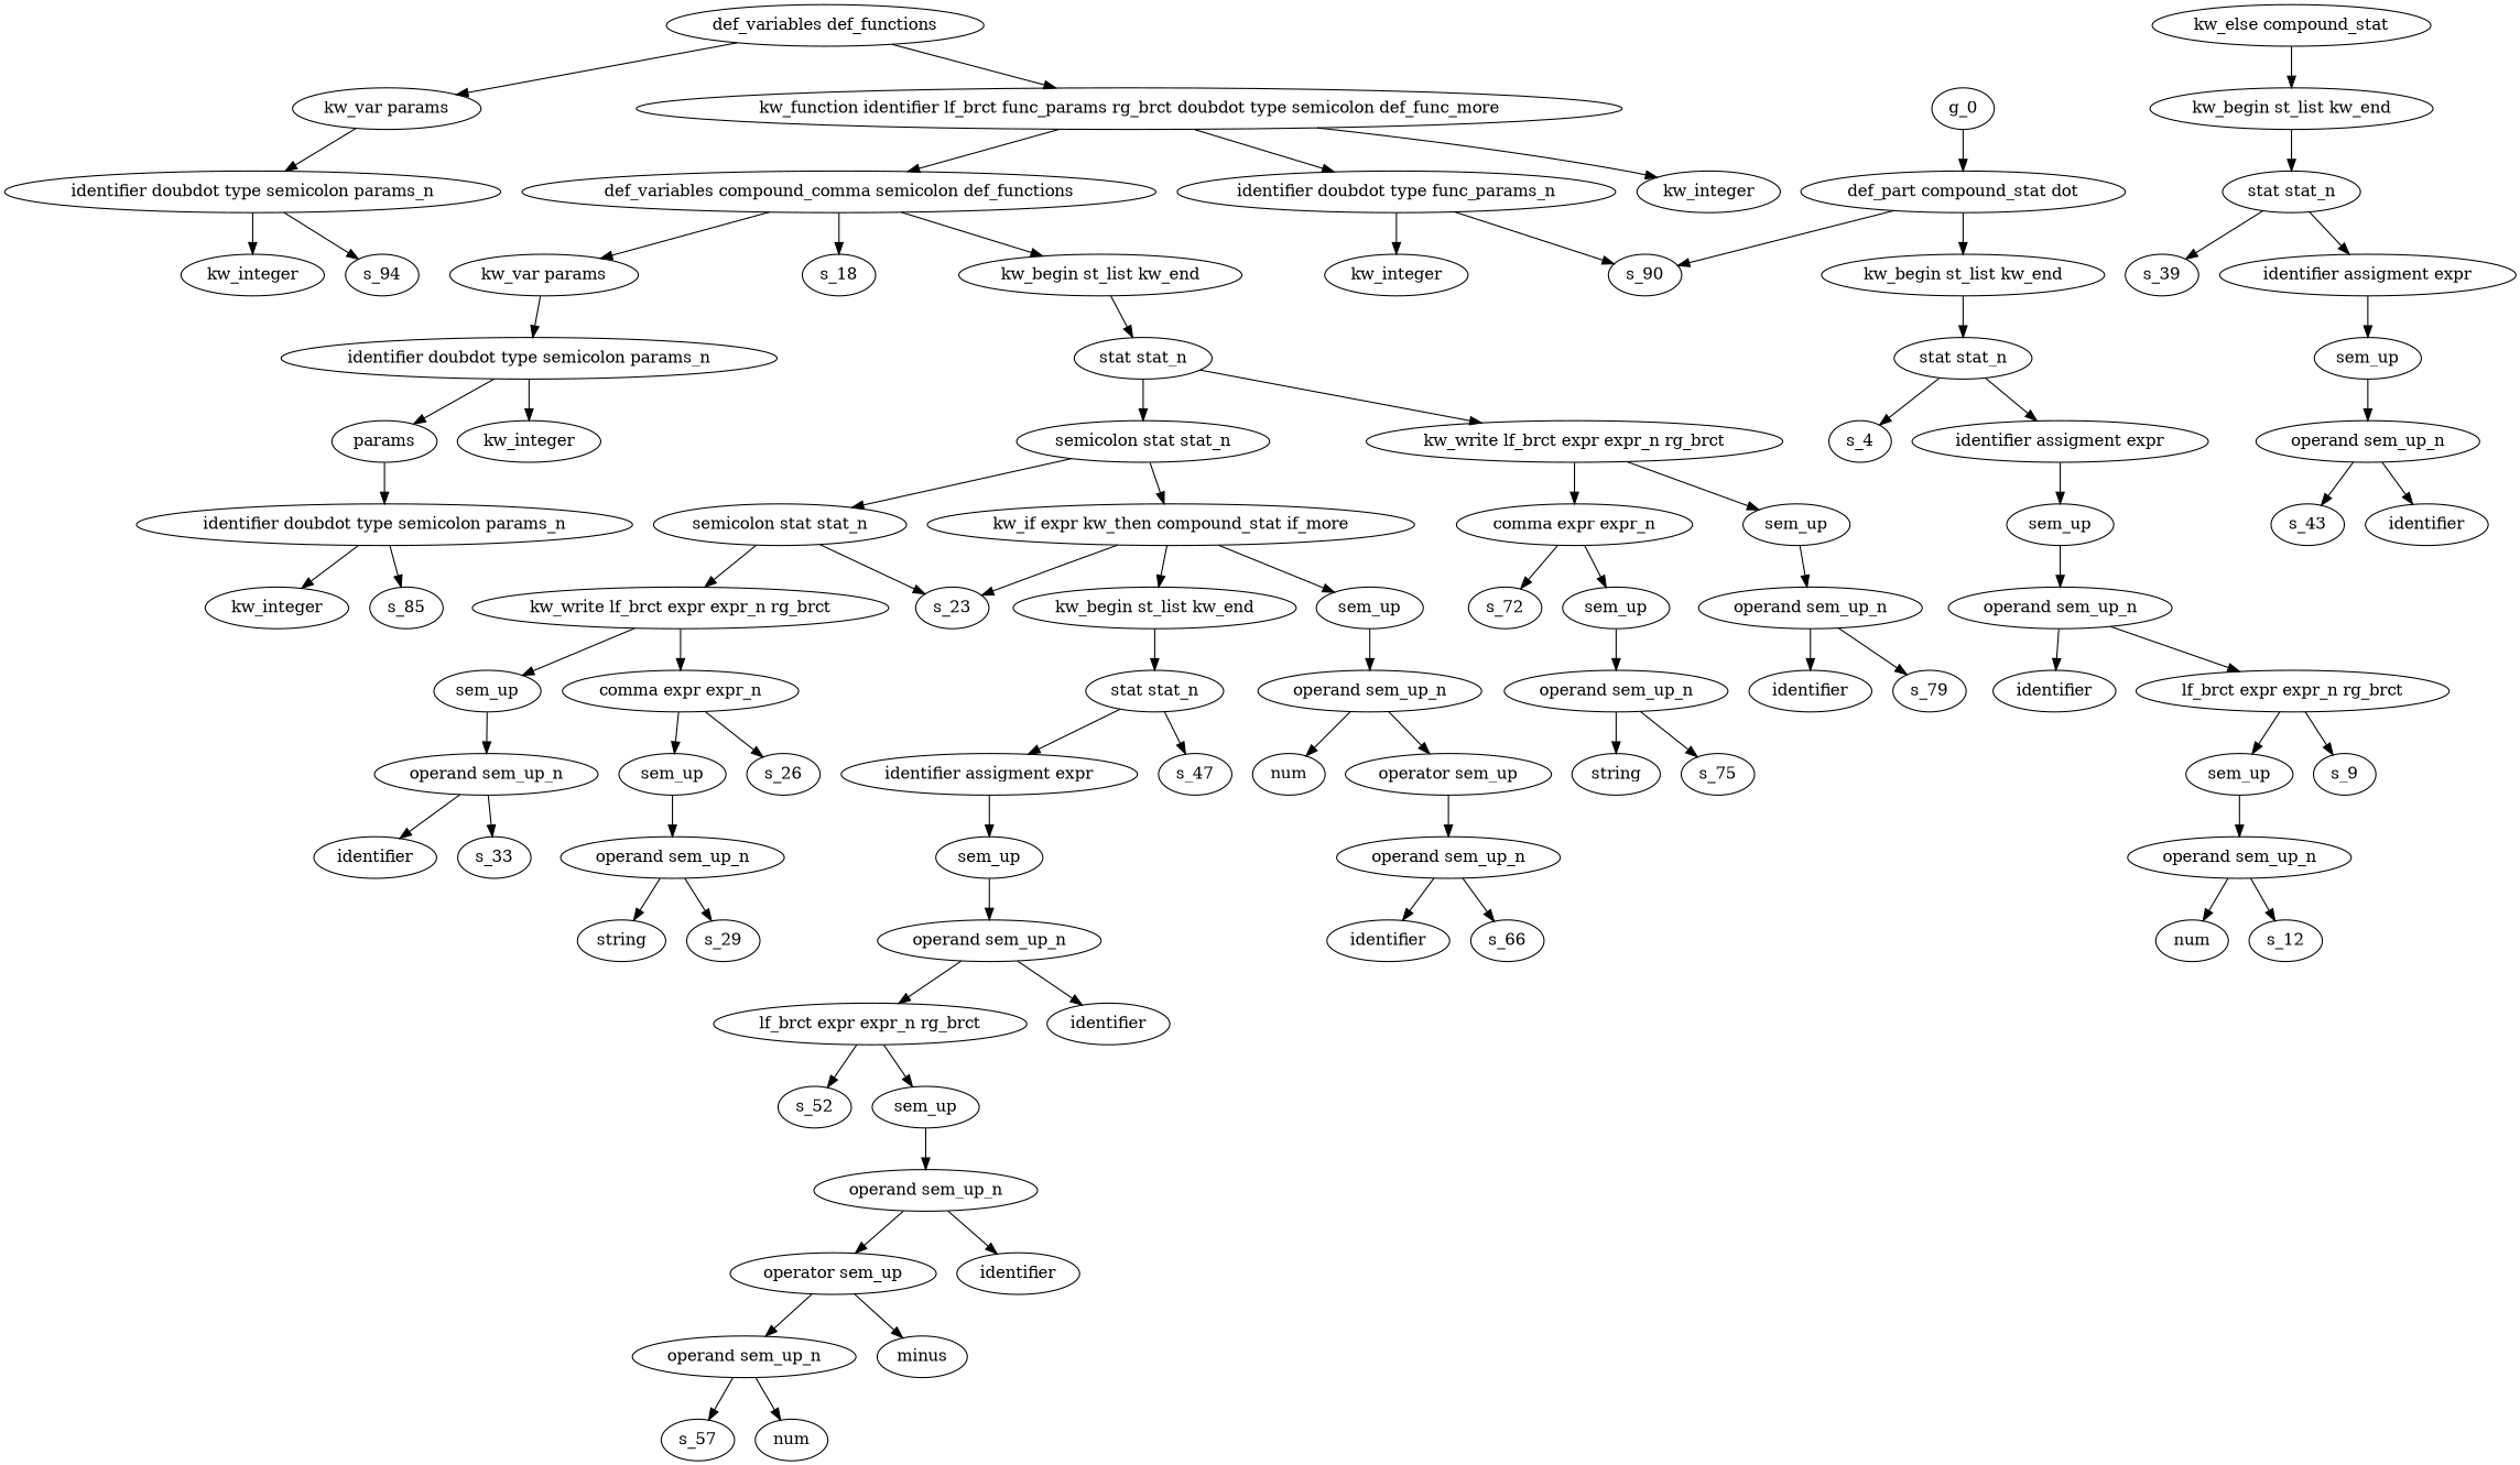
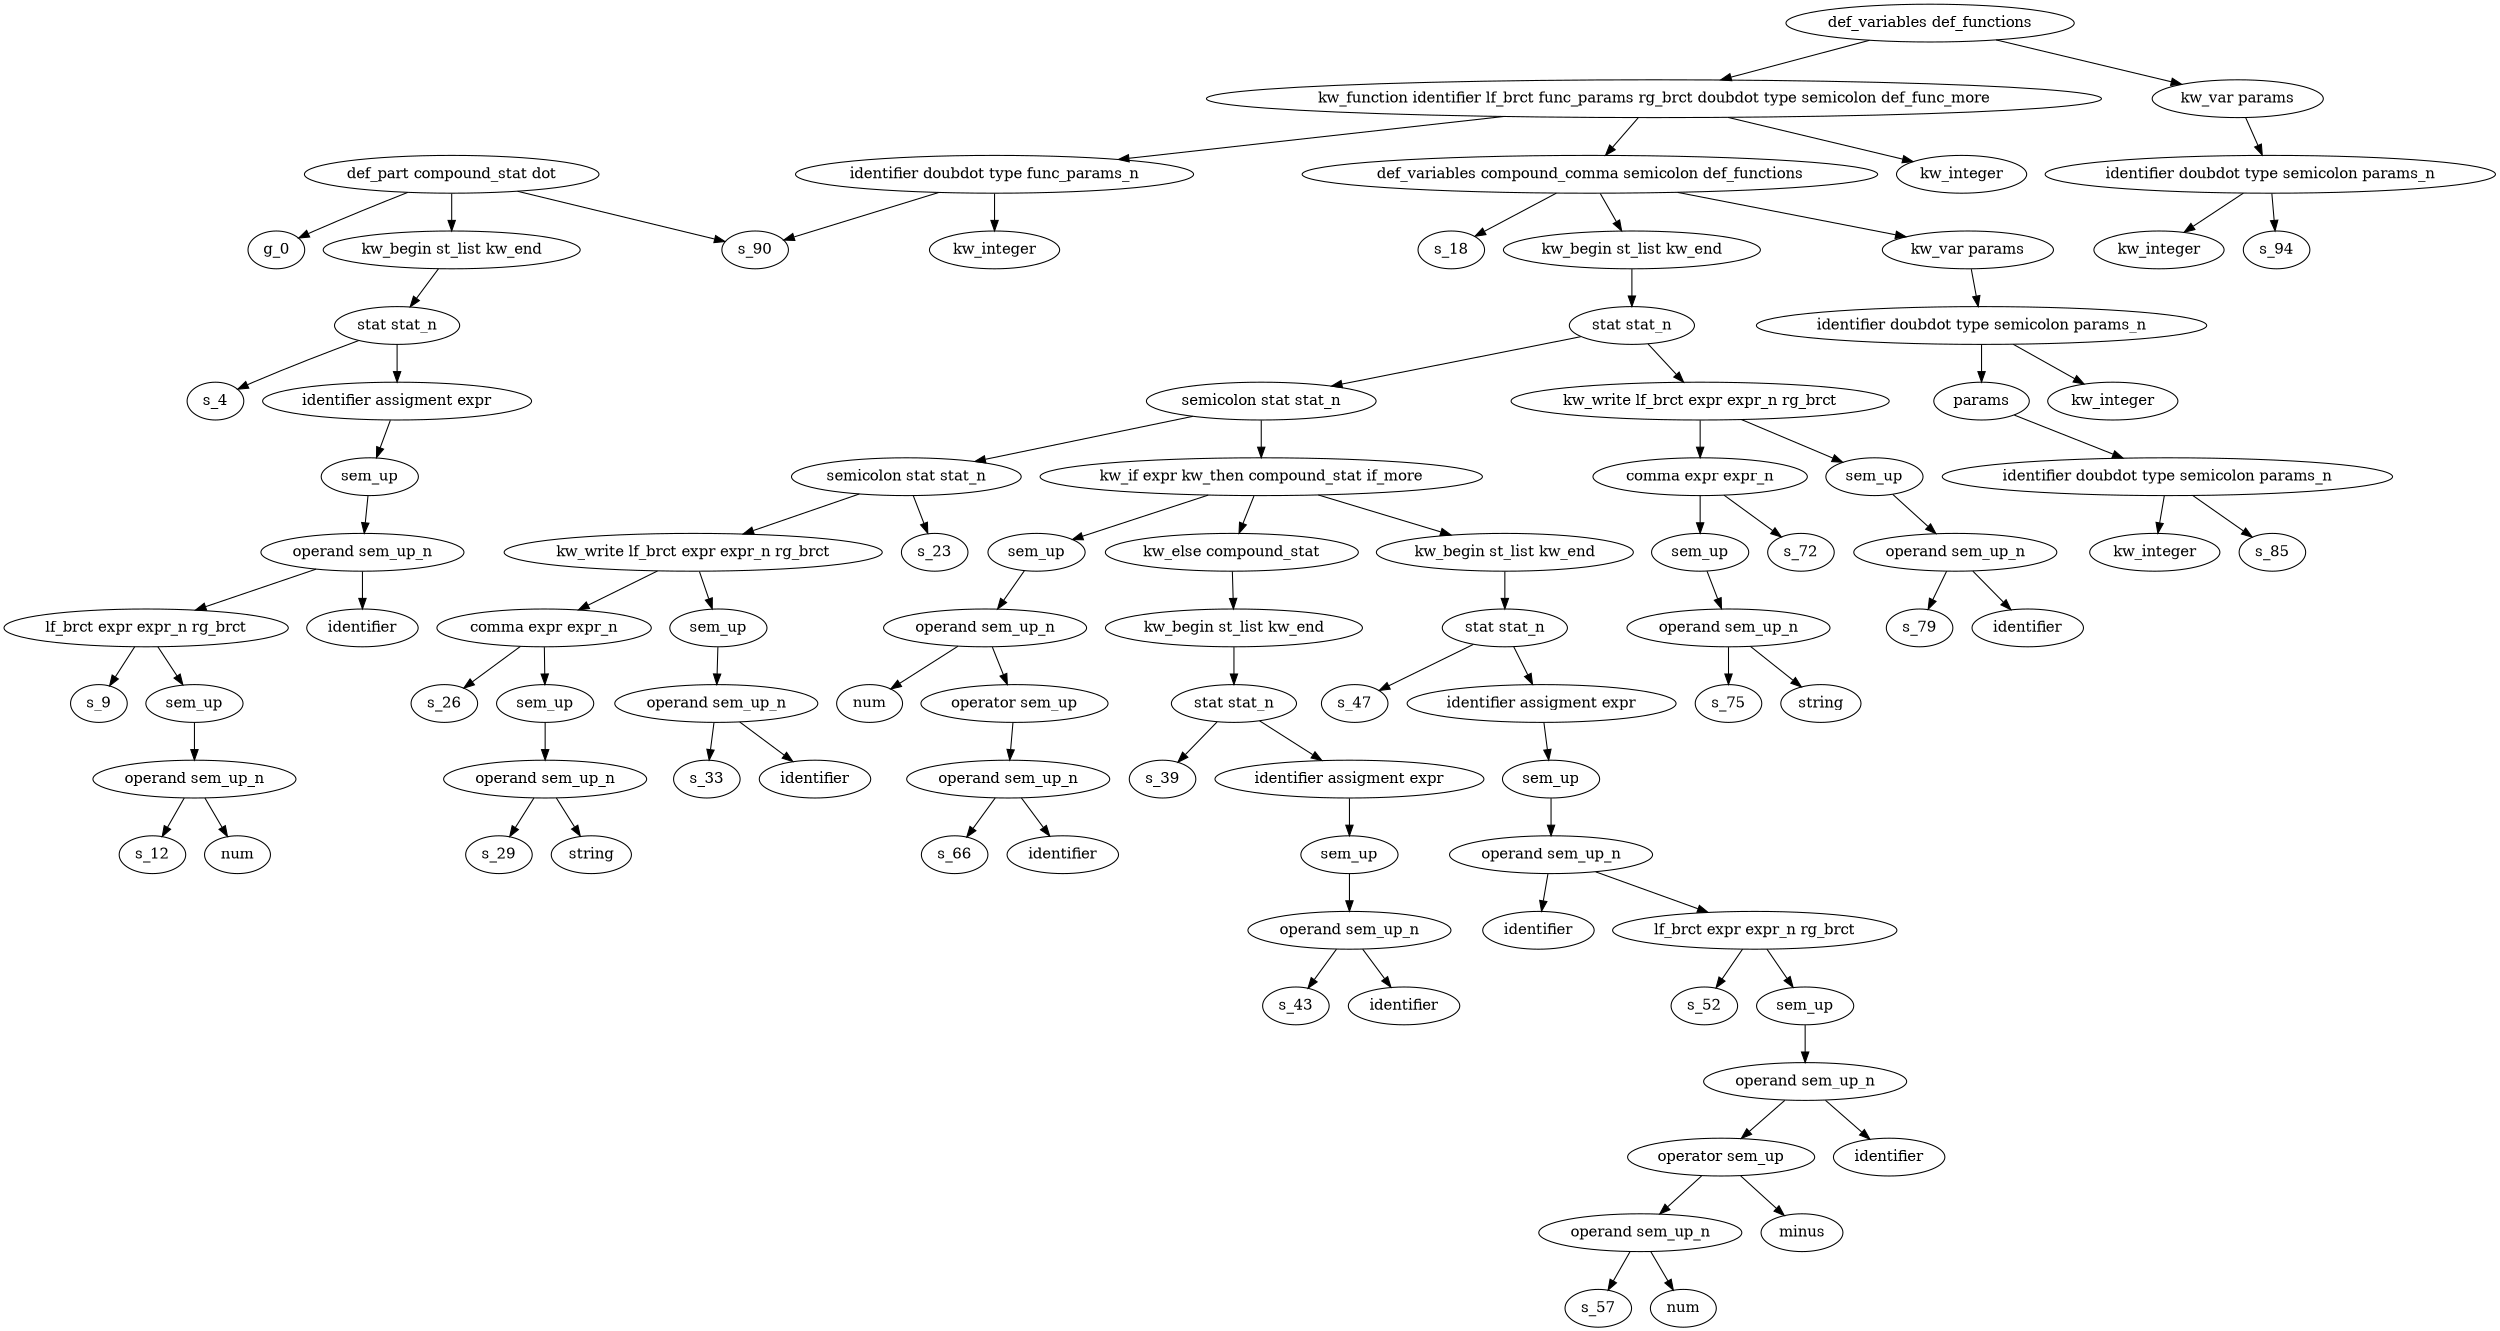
  digraph {
    n1 [label="def_part compound_stat dot"]
    n2 [label="kw_begin st_list kw_end"]
    s_90
    n4 [label="stat stat_n"]
    n5 [label="def_variables def_functions"]
    n6 [label="kw_function identifier lf_brct func_params rg_brct doubdot type semicolon def_func_more"]
    n7 [label="kw_var params"]
    s_4
    n9 [label="identifier assigment expr"]
    n10 [label=sem_up]
    n11 [label="operand sem_up_n"]
    n12 [label="lf_brct expr expr_n rg_brct"]
    n13 [label=identifier]
    s_9
    n15 [label=sem_up]
    n16 [label="operand sem_up_n"]
    s_12
    n18 [label=num]
    n19 [label="def_variables compound_comma semicolon def_functions"]
    n20 [label=kw_integer]
    n21 [label="identifier doubdot type func_params_n"]
    n22 [label="identifier doubdot type semicolon params_n"]
    s_18
    n24 [label="kw_begin st_list kw_end"]
    n25 [label="kw_var params"]
    n26 [label=kw_integer]
    n27 [label="stat stat_n"]
    n28 [label="identifier doubdot type semicolon params_n"]
    n29 [label="semicolon stat stat_n"]
    n30 [label="kw_write lf_brct expr expr_n rg_brct"]
    n31 [label="semicolon stat stat_n"]
    n32 [label="kw_if expr kw_then compound_stat if_more"]
    n33 [label="comma expr expr_n"]
    n34 [label=sem_up]
    s_23
    n36 [label="kw_write lf_brct expr expr_n rg_brct"]
    n37 [label="kw_else compound_stat"]
    n38 [label="kw_begin st_list kw_end"]
    n39 [label=sem_up]
    n40 [label="comma expr expr_n"]
    n41 [label=sem_up]
    s_26
    n43 [label=sem_up]
    n44 [label="operand sem_up_n"]
    n45 [label="operand sem_up_n"]
    s_29
    n47 [label=string]
    s_33
    n49 [label=identifier]
    n50 [label="kw_begin st_list kw_end"]
    n51 [label="stat stat_n"]
    n52 [label="operand sem_up_n"]
    n53 [label="stat stat_n"]
    s_39
    n55 [label="identifier assigment expr"]
    n56 [label=sem_up]
    n57 [label="operand sem_up_n"]
    s_43
    n59 [label=identifier]
    s_47
    n61 [label="identifier assigment expr"]
    n62 [label=sem_up]
    n63 [label="operand sem_up_n"]
    n64 [label="lf_brct expr expr_n rg_brct"]
    n65 [label=identifier]
    s_52
    n67 [label=sem_up]
    n68 [label="operand sem_up_n"]
    n69 [label="operator sem_up"]
    n70 [label=identifier]
    n71 [label="operand sem_up_n"]
    n72 [label=minus]
    s_57
    n74 [label=num]
    n75 [label="operator sem_up"]
    n76 [label=num]
    n77 [label="operand sem_up_n"]
    s_66
    n79 [label=identifier]
    s_72
    n81 [label=sem_up]
    n82 [label="operand sem_up_n"]
    n83 [label="operand sem_up_n"]
    s_75
    n85 [label=string]
    s_79
    n87 [label=identifier]
    n88 [label=params]
    n89 [label=kw_integer]
    n90 [label="identifier doubdot type semicolon params_n"]
    s_85
    n92 [label=kw_integer]
    s_94
    n94 [label=kw_integer]
    g_0
    n1 -> n2
    n1 -> s_90
    n2 -> n4
    n4 -> s_4
    n4 -> n9
    n5 -> n6
    n5 -> n7
    n6 -> n19
    n6 -> n20
    n6 -> n21
    n7 -> n22
    n9 -> n10
    n10 -> n11
    n11 -> n12
    n11 -> n13
    n12 -> s_9
    n12 -> n15
    n15 -> n16
    n16 -> s_12
    n16 -> n18
    n19 -> s_18
    n19 -> n24
    n19 -> n25
    n21 -> s_90
    n21 -> n26
    n22 -> s_94
    n22 -> n94
    n24 -> n27
    n25 -> n28
    n27 -> n29
    n27 -> n30
    n28 -> n88
    n28 -> n89
    n29 -> n31
    n29 -> n32
    n30 -> n33
    n30 -> n34
    n31 -> s_23
    n31 -> n36
-   n32 -> s_23
+   n32 -> n37
    n32 -> n38
    n32 -> n39
    n33 -> s_72
    n33 -> n81
    n34 -> n82
    n36 -> n40
    n36 -> n41
    n37 -> n50
    n38 -> n51
    n39 -> n52
    n40 -> s_26
    n40 -> n43
    n41 -> n44
    n43 -> n45
    n44 -> s_33
    n44 -> n49
    n45 -> s_29
    n45 -> n47
    n50 -> n53
    n51 -> s_47
    n51 -> n61
    n52 -> n75
    n52 -> n76
    n53 -> s_39
    n53 -> n55
    n55 -> n56
    n56 -> n57
    n57 -> s_43
    n57 -> n59
    n61 -> n62
    n62 -> n63
    n63 -> n64
    n63 -> n65
    n64 -> s_52
    n64 -> n67
    n67 -> n68
    n68 -> n69
    n68 -> n70
    n69 -> n71
    n69 -> n72
    n71 -> s_57
    n71 -> n74
    n75 -> n77
    n77 -> s_66
    n77 -> n79
    n81 -> n83
    n82 -> s_79
    n82 -> n87
    n83 -> s_75
    n83 -> n85
    n88 -> n90
    n90 -> s_85
    n90 -> n92
-   g_0 -> n1
+   n1 -> g_0
  }
